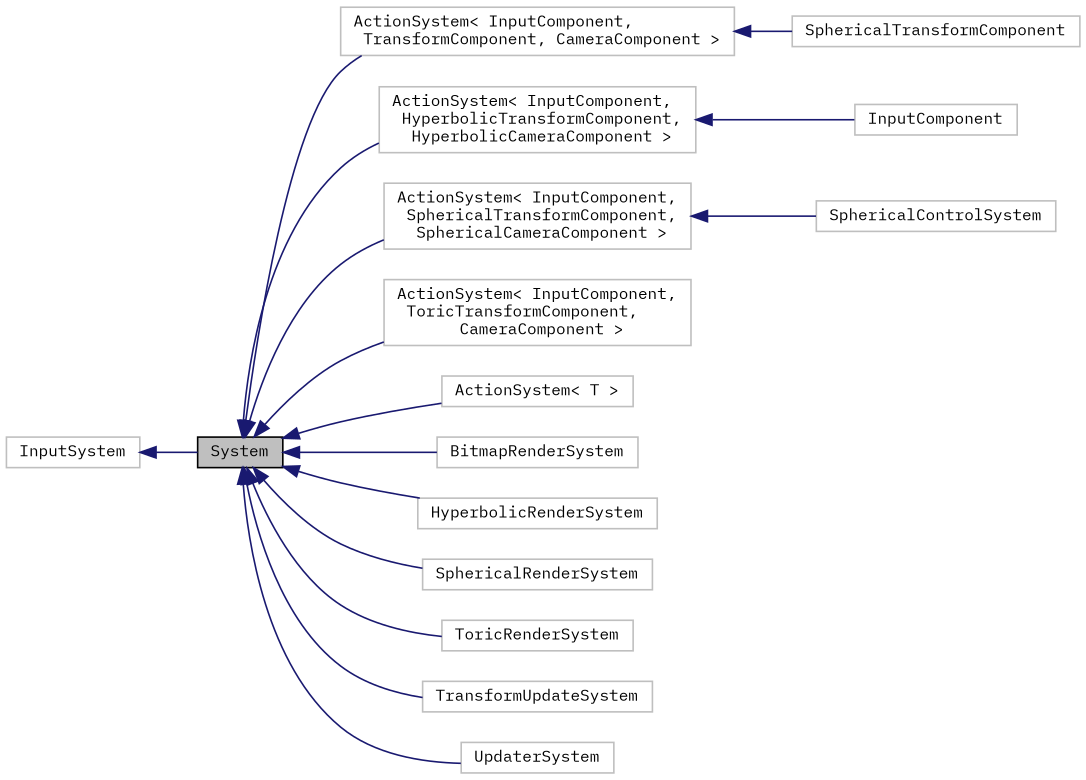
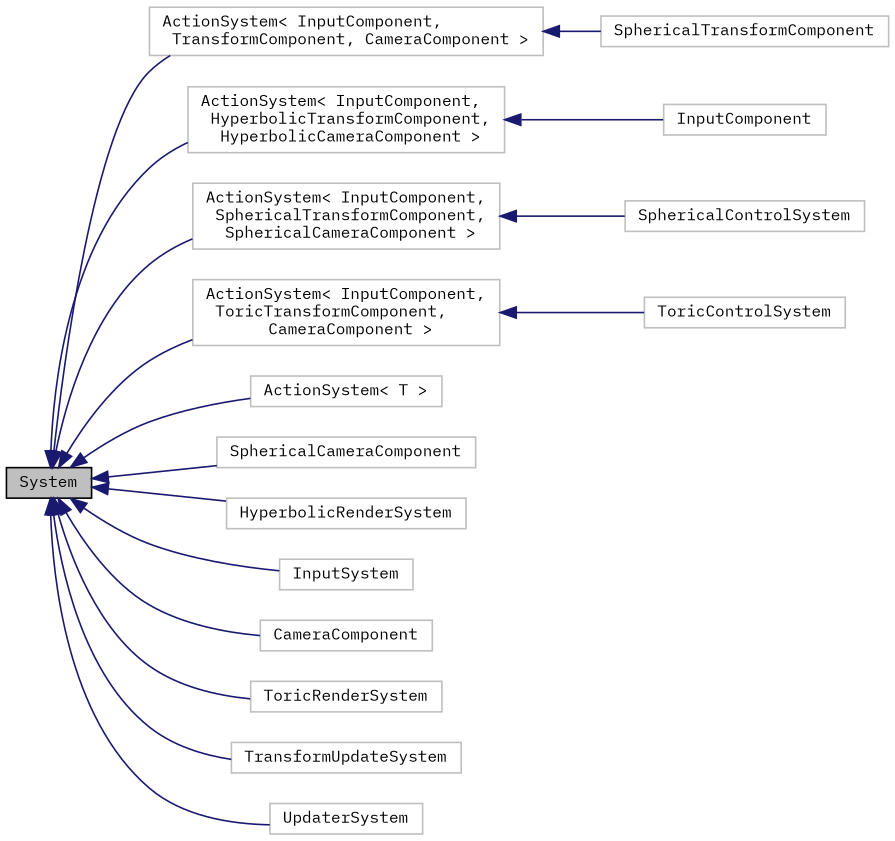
  digraph {
    fontname="IBM Plex Mono"
    rankdir=LR
    node [color=grey75 fillcolor=white fontname="IBM Plex Mono" fontsize=10 shape=record style=filled]
    edge [color=midnightblue dir=back fontname="IBM Plex Mono" fontsize=10 labelfontname=Helvetica labelfontsize=10 style=solid]
    n1 [color=black fillcolor=grey75 fontcolor=black height=0.2 label=System width=0.4]
    n2 [height=0.2 label="ActionSystem\< InputComponent,\l TransformComponent, CameraComponent \>" width=0.4]
    n3 [height=0.2 label="ActionSystem\< InputComponent,\l HyperbolicTransformComponent,\l HyperbolicCameraComponent \>" width=0.4]
    n4 [height=0.2 label="ActionSystem\< InputComponent,\l SphericalTransformComponent,\l SphericalCameraComponent \>" width=0.4]
    n5 [height=0.2 label="ActionSystem\< InputComponent,\l ToricTransformComponent,\l CameraComponent \>" width=0.4]
    n6 [height=0.2 label="ActionSystem\< T \>" width=0.4]
-   n7 [height=0.2 label=BitmapRenderSystem width=0.4]
+   n7 [height=0.2 label=SphericalCameraComponent width=0.4]
    n8 [height=0.2 label=HyperbolicRenderSystem width=0.4]
    n9 [height=0.2 label=InputSystem width=0.4]
-   n10 [height=0.2 label=SphericalRenderSystem width=0.4]
+   n10 [height=0.2 label=CameraComponent width=0.4]
    n11 [height=0.2 label=ToricRenderSystem width=0.4]
    n12 [height=0.2 label=TransformUpdateSystem width=0.4]
    n13 [height=0.2 label=UpdaterSystem width=0.4]
    n14 [height=0.2 label=SphericalTransformComponent width=0.4]
    n15 [height=0.2 label=InputComponent width=0.4]
    n16 [height=0.2 label=SphericalControlSystem width=0.4]
+   n17 [height=0.2 label=ToricControlSystem width=0.4]
    n1 -> n2
    n1 -> n3
    n1 -> n4
    n1 -> n5
    n1 -> n6
    n1 -> n7
    n1 -> n8
-   n9 -> n1
+   n1 -> n9
    n1 -> n10
    n1 -> n11
    n1 -> n12
    n1 -> n13
    n2 -> n14
    n3 -> n15
    n4 -> n16
+   n5 -> n17
  }
